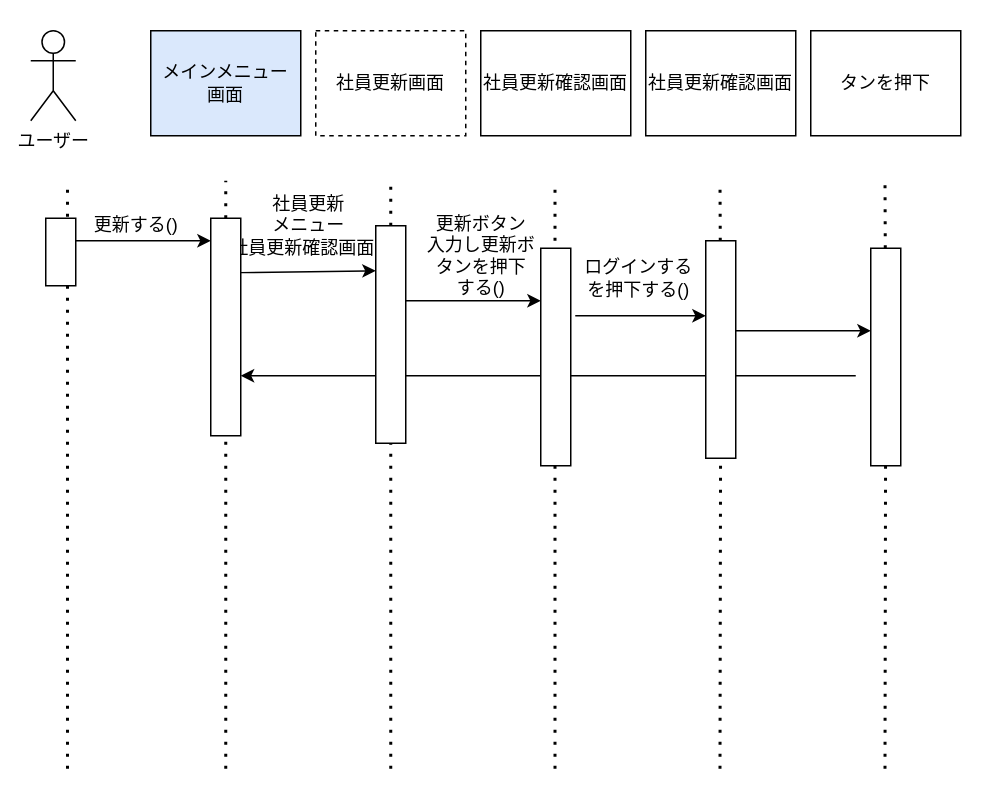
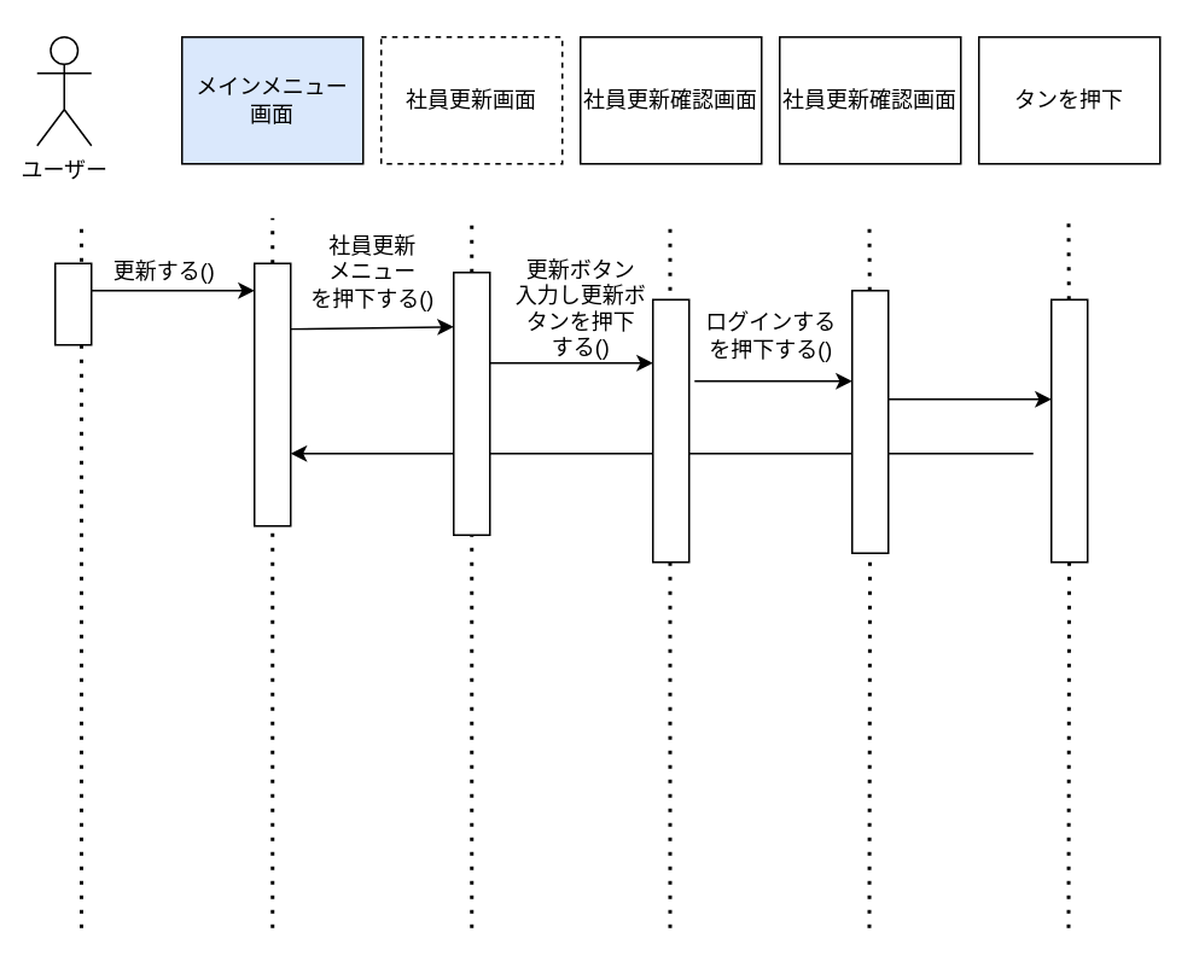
  <mxCell id="0" />
  <mxCell id="1" parent="0" />
  <mxCell id="2" value="ユーザー" style="shape=umlActor;verticalLabelPosition=bottom;verticalAlign=top;html=1;outlineConnect=0;" vertex="1" parent="1"><mxGeometry x="20" y="20" width="30" height="60" as="geometry" /></mxCell>
  <mxCell id="3" value="メインメニュー&lt;br&gt;画面" style="rounded=0;whiteSpace=wrap;html=1;fillColor=#dae8fc;" vertex="1" parent="1"><mxGeometry x="100" y="20" width="100" height="70" as="geometry" /></mxCell>
  <mxCell id="4" value="社員更新画面" style="rounded=0;whiteSpace=wrap;html=1;dashed=1;" vertex="1" parent="1"><mxGeometry x="210" y="20" width="100" height="70" as="geometry" /></mxCell>
  <mxCell id="5" value="社員更新確認画面" style="rounded=0;whiteSpace=wrap;html=1;" vertex="1" parent="1"><mxGeometry x="320" y="20" width="100" height="70" as="geometry" /></mxCell>
  <mxCell id="6" value="" style="endArrow=none;dashed=1;html=1;dashPattern=1 3;strokeWidth=2;rounded=0;" edge="1" parent="1"><mxGeometry width="50" height="50" relative="1" as="geometry"><mxPoint x="44.5" y="512" as="sourcePoint" /><mxPoint x="44.5" y="120" as="targetPoint" /></mxGeometry></mxCell>
  <mxCell id="7" value="" style="endArrow=none;dashed=1;html=1;dashPattern=1 3;strokeWidth=2;rounded=0;startArrow=none;" edge="1" parent="1" source="25"><mxGeometry width="50" height="50" relative="1" as="geometry"><mxPoint x="150" y="512" as="sourcePoint" /><mxPoint x="150" y="120" as="targetPoint" /></mxGeometry></mxCell>
  <mxCell id="8" value="" style="endArrow=none;dashed=1;html=1;dashPattern=1 3;strokeWidth=2;rounded=0;startArrow=none;" edge="1" parent="1" source="27"><mxGeometry width="50" height="50" relative="1" as="geometry"><mxPoint x="260" y="512" as="sourcePoint" /><mxPoint x="260" y="120" as="targetPoint" /></mxGeometry></mxCell>
  <mxCell id="9" value="" style="endArrow=none;dashed=1;html=1;dashPattern=1 3;strokeWidth=2;rounded=0;" edge="1" parent="1"><mxGeometry width="50" height="50" relative="1" as="geometry"><mxPoint x="369.5" y="512" as="sourcePoint" /><mxPoint x="369.5" y="120" as="targetPoint" /></mxGeometry></mxCell>
  <mxCell id="10" value="" style="endArrow=classic;html=1;rounded=0;" edge="1" parent="1"><mxGeometry width="50" height="50" relative="1" as="geometry"><mxPoint x="50" y="160" as="sourcePoint" /><mxPoint x="140" y="160" as="targetPoint" /></mxGeometry></mxCell>
  <mxCell id="11" value="" style="endArrow=classic;html=1;rounded=0;startArrow=none;exitX=1;exitY=0.25;exitDx=0;exitDy=0;" edge="1" parent="1" source="25"><mxGeometry width="50" height="50" relative="1" as="geometry"><mxPoint x="100" y="180" as="sourcePoint" /><mxPoint x="250" y="180" as="targetPoint" /></mxGeometry></mxCell>
  <mxCell id="12" value="" style="endArrow=classic;html=1;rounded=0;" edge="1" parent="1"><mxGeometry width="50" height="50" relative="1" as="geometry"><mxPoint x="260" y="200" as="sourcePoint" /><mxPoint x="360" y="200" as="targetPoint" /></mxGeometry></mxCell>
  <mxCell id="13" value="" style="endArrow=classic;html=1;rounded=0;startArrow=none;exitX=1.15;exitY=0.31;exitDx=0;exitDy=0;exitPerimeter=0;" edge="1" parent="1" source="29"><mxGeometry width="50" height="50" relative="1" as="geometry"><mxPoint x="380" y="210" as="sourcePoint" /><mxPoint x="470" y="210" as="targetPoint" /></mxGeometry></mxCell>
  <mxCell id="14" value="社員更新確認画面" style="rounded=0;whiteSpace=wrap;html=1;" vertex="1" parent="1"><mxGeometry x="430" y="20" width="100" height="70" as="geometry" /></mxCell>
  <mxCell id="15" value="" style="endArrow=none;dashed=1;html=1;dashPattern=1 3;strokeWidth=2;rounded=0;startArrow=none;" edge="1" parent="1" source="31"><mxGeometry width="50" height="50" relative="1" as="geometry"><mxPoint x="479.5" y="512" as="sourcePoint" /><mxPoint x="479.5" y="120" as="targetPoint" /></mxGeometry></mxCell>
  <mxCell id="16" value="タンを押下" style="rounded=0;whiteSpace=wrap;html=1;" vertex="1" parent="1"><mxGeometry x="540" y="20" width="100" height="70" as="geometry" /></mxCell>
  <mxCell id="17" value="" style="endArrow=none;dashed=1;html=1;dashPattern=1 3;strokeWidth=2;rounded=0;startArrow=none;" edge="1" parent="1" source="33"><mxGeometry width="50" height="50" relative="1" as="geometry"><mxPoint x="589.5" y="512" as="sourcePoint" /><mxPoint x="589.5" y="120" as="targetPoint" /></mxGeometry></mxCell>
  <mxCell id="18" value="" style="endArrow=classic;html=1;rounded=0;" edge="1" parent="1"><mxGeometry width="50" height="50" relative="1" as="geometry"><mxPoint x="490" y="220" as="sourcePoint" /><mxPoint x="580" y="220" as="targetPoint" /></mxGeometry></mxCell>
  <mxCell id="19" value="更新する()" style="text;html=1;align=center;verticalAlign=middle;resizable=0;points=[];autosize=1;strokeColor=none;fillColor=none;" vertex="1" parent="1"><mxGeometry x="40" y="135" width="100" height="30" as="geometry" /></mxCell>
- <mxCell id="20" value="社員更新&lt;br&gt;メニュー&lt;br&gt;社員更新確認画面()" style="text;html=1;align=center;verticalAlign=middle;resizable=0;points=[];autosize=1;strokeColor=none;fillColor=none;" vertex="1" parent="1"><mxGeometry x="160" y="120" width="90" height="60" as="geometry" /></mxCell>
+ <mxCell id="20" value="社員更新&lt;br&gt;メニュー&lt;br&gt;を押下する()" style="text;html=1;align=center;verticalAlign=middle;resizable=0;points=[];autosize=1;strokeColor=none;fillColor=none;" vertex="1" parent="1"><mxGeometry x="160" y="120" width="90" height="60" as="geometry" /></mxCell>
  <mxCell id="21" value="更新ボタン&lt;br&gt;入力し更新ボ&lt;br&gt;タンを押下&lt;br&gt;する()" style="text;html=1;align=center;verticalAlign=middle;resizable=0;points=[];autosize=1;strokeColor=none;fillColor=none;" vertex="1" parent="1"><mxGeometry x="270" y="135" width="100" height="70" as="geometry" /></mxCell>
  <mxCell id="22" value="ログインする&lt;br&gt;を押下する()" style="text;html=1;align=center;verticalAlign=middle;resizable=0;points=[];autosize=1;strokeColor=none;fillColor=none;" vertex="1" parent="1"><mxGeometry x="380" y="165" width="90" height="40" as="geometry" /></mxCell>
  <mxCell id="23" value="" style="endArrow=classic;html=1;rounded=0;" edge="1" parent="1"><mxGeometry width="50" height="50" relative="1" as="geometry"><mxPoint x="570" y="250" as="sourcePoint" /><mxPoint x="160" y="250" as="targetPoint" /></mxGeometry></mxCell>
  <mxCell id="24" value="" style="rounded=0;whiteSpace=wrap;html=1;" vertex="1" parent="1"><mxGeometry x="30" y="145" width="20" height="45" as="geometry" /></mxCell>
  <mxCell id="25" value="" style="rounded=0;whiteSpace=wrap;html=1;" vertex="1" parent="1"><mxGeometry x="140" y="145" width="20" height="145" as="geometry" /></mxCell>
  <mxCell id="26" value="" style="endArrow=none;dashed=1;html=1;dashPattern=1 3;strokeWidth=2;rounded=0;" edge="1" parent="1" target="25"><mxGeometry width="50" height="50" relative="1" as="geometry"><mxPoint x="150" y="512" as="sourcePoint" /><mxPoint x="150" y="120" as="targetPoint" /></mxGeometry></mxCell>
  <mxCell id="27" value="" style="rounded=0;whiteSpace=wrap;html=1;" vertex="1" parent="1"><mxGeometry x="250" y="150" width="20" height="145" as="geometry" /></mxCell>
  <mxCell id="28" value="" style="endArrow=none;dashed=1;html=1;dashPattern=1 3;strokeWidth=2;rounded=0;" edge="1" parent="1" target="27"><mxGeometry width="50" height="50" relative="1" as="geometry"><mxPoint x="260" y="512" as="sourcePoint" /><mxPoint x="260" y="120" as="targetPoint" /></mxGeometry></mxCell>
  <mxCell id="29" value="" style="rounded=0;whiteSpace=wrap;html=1;" vertex="1" parent="1"><mxGeometry x="360" y="165" width="20" height="145" as="geometry" /></mxCell>
  <mxCell id="30" value="" style="endArrow=none;html=1;rounded=0;" edge="1" parent="1" target="29"><mxGeometry width="50" height="50" relative="1" as="geometry"><mxPoint x="380" y="210" as="sourcePoint" /><mxPoint x="470" y="210" as="targetPoint" /></mxGeometry></mxCell>
  <mxCell id="31" value="" style="rounded=0;whiteSpace=wrap;html=1;" vertex="1" parent="1"><mxGeometry x="470" y="160" width="20" height="145" as="geometry" /></mxCell>
  <mxCell id="32" value="" style="endArrow=none;dashed=1;html=1;dashPattern=1 3;strokeWidth=2;rounded=0;" edge="1" parent="1" target="31"><mxGeometry width="50" height="50" relative="1" as="geometry"><mxPoint x="479.5" y="512" as="sourcePoint" /><mxPoint x="479.5" y="120" as="targetPoint" /></mxGeometry></mxCell>
  <mxCell id="33" value="" style="rounded=0;whiteSpace=wrap;html=1;" vertex="1" parent="1"><mxGeometry x="580" y="165" width="20" height="145" as="geometry" /></mxCell>
  <mxCell id="34" value="" style="endArrow=none;dashed=1;html=1;dashPattern=1 3;strokeWidth=2;rounded=0;" edge="1" parent="1" target="33"><mxGeometry width="50" height="50" relative="1" as="geometry"><mxPoint x="589.5" y="512" as="sourcePoint" /><mxPoint x="589.5" y="120" as="targetPoint" /></mxGeometry></mxCell>
